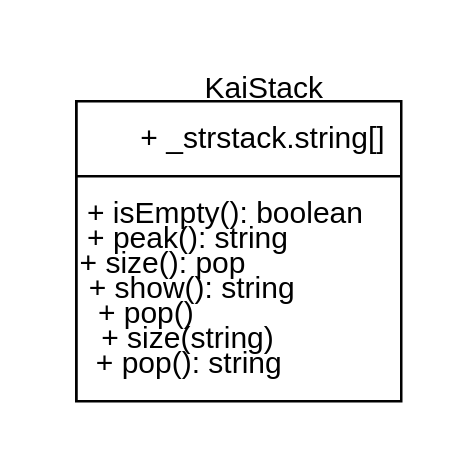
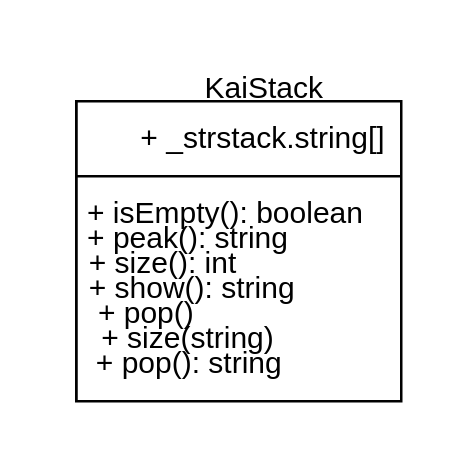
  <mxCell id="0" />
  <mxCell id="1" parent="0" />
  <mxCell id="2" value="" style="shape=internalStorage;whiteSpace=wrap;html=1;backgroundOutline=1;movable=1;resizable=1;rotatable=1;deletable=1;editable=1;connectable=1;dx=0;dy=30;" vertex="1" parent="1"><mxGeometry x="30" y="40" width="130" height="120" as="geometry" /></mxCell>
  <mxCell id="3" value="KaiStack" style="text;html=1;align=center;verticalAlign=middle;resizable=0;points=[];autosize=1;strokeColor=none;fillColor=none;" vertex="1" parent="1"><mxGeometry x="70" y="20" width="70" height="30" as="geometry" /></mxCell>
  <mxCell id="4" value="+ _strstack.string[]" style="text;html=1;strokeColor=none;fillColor=none;align=center;verticalAlign=middle;whiteSpace=wrap;rounded=0;" vertex="1" parent="1"><mxGeometry x="50" y="40" width="110" height="30" as="geometry" /></mxCell>
  <mxCell id="5" value="+ isEmpty(): boolean" style="text;html=1;strokeColor=none;fillColor=none;align=center;verticalAlign=middle;whiteSpace=wrap;rounded=0;" vertex="1" parent="1"><mxGeometry x="30" y="70" width="120" height="30" as="geometry" /></mxCell>
  <mxCell id="6" value="+ peak(): string" style="text;html=1;strokeColor=none;fillColor=none;align=center;verticalAlign=middle;whiteSpace=wrap;rounded=0;" vertex="1" parent="1"><mxGeometry x="20" y="80" width="110" height="30" as="geometry" /></mxCell>
- <mxCell id="7" value="+ size(): pop" style="text;html=1;strokeColor=none;fillColor=none;align=center;verticalAlign=middle;whiteSpace=wrap;rounded=0;" vertex="1" parent="1"><mxGeometry x="20" y="90" width="90" height="30" as="geometry" /></mxCell>
+ <mxCell id="7" value="+ size(): int" style="text;html=1;strokeColor=none;fillColor=none;align=center;verticalAlign=middle;whiteSpace=wrap;rounded=0;" vertex="1" parent="1"><mxGeometry x="20" y="90" width="90" height="30" as="geometry" /></mxCell>
  <mxCell id="8" value="&amp;nbsp;+ show(): string" style="text;html=1;strokeColor=none;fillColor=none;align=center;verticalAlign=middle;whiteSpace=wrap;rounded=0;" vertex="1" parent="1"><mxGeometry x="20" y="100" width="110" height="30" as="geometry" /></mxCell>
  <mxCell id="9" value="&amp;nbsp; + pop()" style="text;html=1;strokeColor=none;fillColor=none;align=center;verticalAlign=middle;whiteSpace=wrap;rounded=0;" vertex="1" parent="1"><mxGeometry x="20" y="110" width="70" height="30" as="geometry" /></mxCell>
  <mxCell id="10" value="+ size(string)" style="text;html=1;strokeColor=none;fillColor=none;align=center;verticalAlign=middle;whiteSpace=wrap;rounded=0;" vertex="1" parent="1"><mxGeometry x="35" y="120" width="80" height="30" as="geometry" /></mxCell>
  <mxCell id="11" value="+ pop(): string" style="text;html=1;strokeColor=none;fillColor=none;align=center;verticalAlign=middle;whiteSpace=wrap;rounded=0;" vertex="1" parent="1"><mxGeometry x="22.5" y="130" width="105" height="30" as="geometry" /></mxCell>
